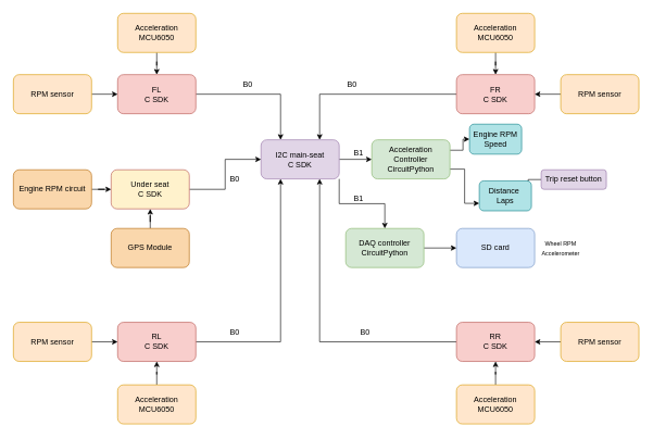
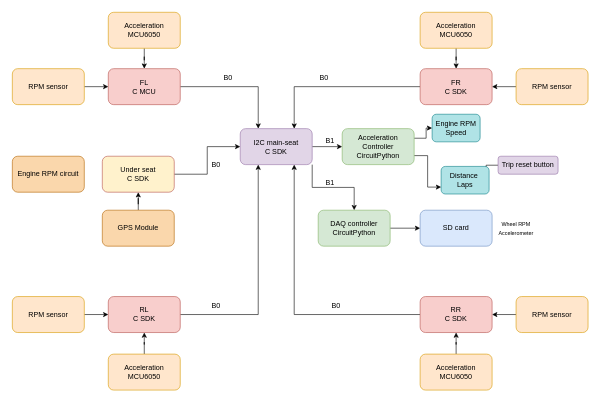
  <mxCell id="0" />
  <mxCell id="1" parent="0" />
  <mxCell id="2" style="edgeStyle=orthogonalEdgeStyle;rounded=0;orthogonalLoop=1;jettySize=auto;html=1;exitX=0;exitY=0.5;exitDx=0;exitDy=0;" parent="1" source="15" target="8" edge="1"><mxGeometry relative="1" as="geometry"><Array as="points"><mxPoint x="490" y="144" /></Array></mxGeometry></mxCell>
  <mxCell id="3" style="edgeStyle=orthogonalEdgeStyle;rounded=0;orthogonalLoop=1;jettySize=auto;html=1;exitX=1;exitY=0.5;exitDx=0;exitDy=0;entryX=0.25;entryY=0;entryDx=0;entryDy=0;" parent="1" source="9" target="8" edge="1"><mxGeometry relative="1" as="geometry" /></mxCell>
  <mxCell id="4" style="edgeStyle=orthogonalEdgeStyle;rounded=0;orthogonalLoop=1;jettySize=auto;html=1;exitX=1;exitY=0.5;exitDx=0;exitDy=0;entryX=0.25;entryY=1;entryDx=0;entryDy=0;" parent="1" source="17" target="8" edge="1"><mxGeometry relative="1" as="geometry" /></mxCell>
  <mxCell id="5" style="edgeStyle=orthogonalEdgeStyle;rounded=0;orthogonalLoop=1;jettySize=auto;html=1;exitX=0;exitY=0.5;exitDx=0;exitDy=0;entryX=0.75;entryY=1;entryDx=0;entryDy=0;" parent="1" source="16" target="8" edge="1"><mxGeometry relative="1" as="geometry" /></mxCell>
  <mxCell id="6" style="edgeStyle=orthogonalEdgeStyle;rounded=0;orthogonalLoop=1;jettySize=auto;html=1;exitX=1;exitY=1;exitDx=0;exitDy=0;" parent="1" source="8" target="14" edge="1"><mxGeometry relative="1" as="geometry" /></mxCell>
  <mxCell id="7" style="edgeStyle=orthogonalEdgeStyle;rounded=0;orthogonalLoop=1;jettySize=auto;html=1;entryX=0;entryY=0.5;entryDx=0;entryDy=0;" parent="1" source="8" target="12" edge="1"><mxGeometry relative="1" as="geometry" /></mxCell>
  <mxCell id="8" value="I2C main-seat&lt;br&gt;C SDK" style="rounded=1;whiteSpace=wrap;html=1;fillColor=#e1d5e7;strokeColor=#9673a6;" parent="1" vertex="1"><mxGeometry x="400" y="214" width="120" height="60" as="geometry" /></mxCell>
- <mxCell id="9" value="FL&lt;br&gt;C SDK" style="rounded=1;whiteSpace=wrap;html=1;fillColor=#f8cecc;strokeColor=#b85450;" parent="1" vertex="1"><mxGeometry x="180" y="114" width="120" height="60" as="geometry" /></mxCell>
+ <mxCell id="9" value="FL&lt;br&gt;C MCU" style="rounded=1;whiteSpace=wrap;html=1;fillColor=#f8cecc;strokeColor=#b85450;" parent="1" vertex="1"><mxGeometry x="180" y="114" width="120" height="60" as="geometry" /></mxCell>
  <mxCell id="10" style="edgeStyle=orthogonalEdgeStyle;rounded=0;orthogonalLoop=1;jettySize=auto;html=1;entryX=0;entryY=0.5;entryDx=0;entryDy=0;" parent="1" source="12" target="35" edge="1"><mxGeometry relative="1" as="geometry"><Array as="points"><mxPoint x="710" y="230" /><mxPoint x="710" y="213" /></Array></mxGeometry></mxCell>
  <mxCell id="11" style="edgeStyle=orthogonalEdgeStyle;rounded=0;orthogonalLoop=1;jettySize=auto;html=1;exitX=1;exitY=0.75;exitDx=0;exitDy=0;entryX=0;entryY=0.75;entryDx=0;entryDy=0;" edge="1" parent="1" source="12" target="51"><mxGeometry relative="1" as="geometry" /></mxCell>
  <mxCell id="12" value="Acceleration Controller&lt;br&gt;CircuitPython" style="rounded=1;whiteSpace=wrap;html=1;fillColor=#d5e8d4;strokeColor=#82b366;" parent="1" vertex="1"><mxGeometry x="570" y="214" width="120" height="60" as="geometry" /></mxCell>
  <mxCell id="13" style="edgeStyle=orthogonalEdgeStyle;rounded=0;orthogonalLoop=1;jettySize=auto;html=1;" parent="1" source="14" target="34" edge="1"><mxGeometry relative="1" as="geometry" /></mxCell>
  <mxCell id="14" value="DAQ controller&lt;br&gt;CircuitPython" style="rounded=1;whiteSpace=wrap;html=1;fillColor=#d5e8d4;strokeColor=#82b366;" parent="1" vertex="1"><mxGeometry x="530" y="350" width="120" height="60" as="geometry" /></mxCell>
  <mxCell id="15" value="FR&lt;br&gt;C SDK" style="rounded=1;whiteSpace=wrap;html=1;fillColor=#f8cecc;strokeColor=#b85450;" parent="1" vertex="1"><mxGeometry x="700" y="114" width="120" height="60" as="geometry" /></mxCell>
  <mxCell id="16" value="RR&lt;br&gt;C SDK" style="rounded=1;whiteSpace=wrap;html=1;fillColor=#f8cecc;strokeColor=#b85450;" parent="1" vertex="1"><mxGeometry x="700" y="494" width="120" height="60" as="geometry" /></mxCell>
  <mxCell id="17" value="RL&lt;br&gt;C SDK" style="rounded=1;whiteSpace=wrap;html=1;fillColor=#f8cecc;strokeColor=#b85450;" parent="1" vertex="1"><mxGeometry x="180" y="494" width="120" height="60" as="geometry" /></mxCell>
  <mxCell id="18" style="edgeStyle=orthogonalEdgeStyle;rounded=0;orthogonalLoop=1;jettySize=auto;html=1;entryX=0.5;entryY=0;entryDx=0;entryDy=0;" parent="1" source="19" target="9" edge="1"><mxGeometry relative="1" as="geometry" /></mxCell>
  <mxCell id="19" value="Acceleration&lt;br&gt;MCU6050" style="rounded=1;whiteSpace=wrap;html=1;fillColor=#ffe6cc;strokeColor=#d79b00;" parent="1" vertex="1"><mxGeometry x="180" y="20" width="120" height="60" as="geometry" /></mxCell>
  <mxCell id="20" style="edgeStyle=orthogonalEdgeStyle;rounded=0;orthogonalLoop=1;jettySize=auto;html=1;entryX=0;entryY=0.5;entryDx=0;entryDy=0;" parent="1" source="21" target="9" edge="1"><mxGeometry relative="1" as="geometry" /></mxCell>
  <mxCell id="21" value="RPM sensor" style="rounded=1;whiteSpace=wrap;html=1;fillColor=#ffe6cc;strokeColor=#d79b00;" parent="1" vertex="1"><mxGeometry x="20" y="114" width="120" height="60" as="geometry" /></mxCell>
  <mxCell id="22" style="edgeStyle=orthogonalEdgeStyle;rounded=0;orthogonalLoop=1;jettySize=auto;html=1;entryX=0.5;entryY=1;entryDx=0;entryDy=0;" parent="1" source="23" target="17" edge="1"><mxGeometry relative="1" as="geometry" /></mxCell>
  <mxCell id="23" value="Acceleration&lt;br&gt;MCU6050" style="rounded=1;whiteSpace=wrap;html=1;fillColor=#ffe6cc;strokeColor=#d79b00;" parent="1" vertex="1"><mxGeometry x="180" y="590" width="120" height="60" as="geometry" /></mxCell>
  <mxCell id="24" style="edgeStyle=orthogonalEdgeStyle;rounded=0;orthogonalLoop=1;jettySize=auto;html=1;entryX=0.5;entryY=0;entryDx=0;entryDy=0;" parent="1" source="25" target="15" edge="1"><mxGeometry relative="1" as="geometry" /></mxCell>
  <mxCell id="25" value="Acceleration&lt;br&gt;MCU6050" style="rounded=1;whiteSpace=wrap;html=1;fillColor=#ffe6cc;strokeColor=#d79b00;" parent="1" vertex="1"><mxGeometry x="700" y="20" width="120" height="60" as="geometry" /></mxCell>
  <mxCell id="26" style="edgeStyle=orthogonalEdgeStyle;rounded=0;orthogonalLoop=1;jettySize=auto;html=1;entryX=0.5;entryY=1;entryDx=0;entryDy=0;" parent="1" source="27" target="16" edge="1"><mxGeometry relative="1" as="geometry" /></mxCell>
  <mxCell id="27" value="Acceleration&lt;br&gt;MCU6050" style="rounded=1;whiteSpace=wrap;html=1;fillColor=#ffe6cc;strokeColor=#d79b00;" parent="1" vertex="1"><mxGeometry x="700" y="590" width="120" height="60" as="geometry" /></mxCell>
  <mxCell id="28" style="edgeStyle=orthogonalEdgeStyle;rounded=0;orthogonalLoop=1;jettySize=auto;html=1;" parent="1" source="29" target="15" edge="1"><mxGeometry relative="1" as="geometry" /></mxCell>
  <mxCell id="29" value="RPM sensor" style="rounded=1;whiteSpace=wrap;html=1;fillColor=#ffe6cc;strokeColor=#d79b00;" parent="1" vertex="1"><mxGeometry x="860" y="114" width="120" height="60" as="geometry" /></mxCell>
  <mxCell id="30" style="edgeStyle=orthogonalEdgeStyle;rounded=0;orthogonalLoop=1;jettySize=auto;html=1;entryX=0;entryY=0.5;entryDx=0;entryDy=0;" parent="1" source="31" target="17" edge="1"><mxGeometry relative="1" as="geometry" /></mxCell>
  <mxCell id="31" value="RPM sensor" style="rounded=1;whiteSpace=wrap;html=1;fillColor=#ffe6cc;strokeColor=#d79b00;" parent="1" vertex="1"><mxGeometry x="20" y="494" width="120" height="60" as="geometry" /></mxCell>
  <mxCell id="32" style="edgeStyle=orthogonalEdgeStyle;rounded=0;orthogonalLoop=1;jettySize=auto;html=1;" parent="1" source="33" target="16" edge="1"><mxGeometry relative="1" as="geometry" /></mxCell>
  <mxCell id="33" value="RPM sensor" style="rounded=1;whiteSpace=wrap;html=1;fillColor=#ffe6cc;strokeColor=#d79b00;" parent="1" vertex="1"><mxGeometry x="860" y="494" width="120" height="60" as="geometry" /></mxCell>
  <mxCell id="34" value="SD card" style="rounded=1;whiteSpace=wrap;html=1;fillColor=#dae8fc;strokeColor=#6c8ebf;" parent="1" vertex="1"><mxGeometry x="700" y="350" width="120" height="60" as="geometry" /></mxCell>
  <mxCell id="35" value="Engine RPM&lt;br&gt;Speed" style="rounded=1;whiteSpace=wrap;html=1;fillColor=#b0e3e6;strokeColor=#0e8088;" parent="1" vertex="1"><mxGeometry x="720" y="190" width="80" height="46" as="geometry" /></mxCell>
- <mxCell id="36" style="edgeStyle=orthogonalEdgeStyle;rounded=0;orthogonalLoop=1;jettySize=auto;html=1;entryX=0;entryY=0.5;entryDx=0;entryDy=0;" parent="1" source="37" target="39" edge="1"><mxGeometry relative="1" as="geometry" /></mxCell>
  <mxCell id="37" value="Engine RPM circuit" style="rounded=1;whiteSpace=wrap;html=1;fillColor=#fad7ac;strokeColor=#b46504;" parent="1" vertex="1"><mxGeometry x="20" y="260" width="120" height="60" as="geometry" /></mxCell>
  <mxCell id="38" style="edgeStyle=orthogonalEdgeStyle;rounded=0;orthogonalLoop=1;jettySize=auto;html=1;entryX=0;entryY=0.5;entryDx=0;entryDy=0;" parent="1" source="39" target="8" edge="1"><mxGeometry relative="1" as="geometry" /></mxCell>
  <mxCell id="39" value="Under seat&lt;br&gt;C SDK&lt;br&gt;" style="rounded=1;whiteSpace=wrap;html=1;fillColor=#fff2cc;strokeColor=#b85450;" parent="1" vertex="1"><mxGeometry x="170" y="260" width="120" height="60" as="geometry" /></mxCell>
  <mxCell id="40" style="edgeStyle=orthogonalEdgeStyle;rounded=0;orthogonalLoop=1;jettySize=auto;html=1;entryX=0.5;entryY=1;entryDx=0;entryDy=0;" parent="1" source="41" target="39" edge="1"><mxGeometry relative="1" as="geometry" /></mxCell>
  <mxCell id="41" value="GPS Module" style="rounded=1;whiteSpace=wrap;html=1;fillColor=#fad7ac;strokeColor=#b46504;" parent="1" vertex="1"><mxGeometry x="170" y="350" width="120" height="60" as="geometry" /></mxCell>
  <mxCell id="42" value="B0" style="text;html=1;strokeColor=none;fillColor=none;align=center;verticalAlign=middle;whiteSpace=wrap;rounded=0;" parent="1" vertex="1"><mxGeometry x="350" y="114" width="60" height="30" as="geometry" /></mxCell>
  <mxCell id="43" value="B0" style="text;html=1;strokeColor=none;fillColor=none;align=center;verticalAlign=middle;whiteSpace=wrap;rounded=0;" parent="1" vertex="1"><mxGeometry x="330" y="260" width="60" height="30" as="geometry" /></mxCell>
  <mxCell id="44" value="B0" style="text;html=1;strokeColor=none;fillColor=none;align=center;verticalAlign=middle;whiteSpace=wrap;rounded=0;" parent="1" vertex="1"><mxGeometry x="510" y="114" width="60" height="30" as="geometry" /></mxCell>
  <mxCell id="45" value="B0" style="text;html=1;strokeColor=none;fillColor=none;align=center;verticalAlign=middle;whiteSpace=wrap;rounded=0;" parent="1" vertex="1"><mxGeometry x="330" y="494" width="60" height="30" as="geometry" /></mxCell>
  <mxCell id="46" value="B0" style="text;html=1;strokeColor=none;fillColor=none;align=center;verticalAlign=middle;whiteSpace=wrap;rounded=0;" parent="1" vertex="1"><mxGeometry x="530" y="494" width="60" height="30" as="geometry" /></mxCell>
  <mxCell id="47" value="B1" style="text;html=1;strokeColor=none;fillColor=none;align=center;verticalAlign=middle;whiteSpace=wrap;rounded=0;" parent="1" vertex="1"><mxGeometry x="520" y="220" width="60" height="30" as="geometry" /></mxCell>
  <mxCell id="48" value="B1" style="text;html=1;strokeColor=none;fillColor=none;align=center;verticalAlign=middle;whiteSpace=wrap;rounded=0;" parent="1" vertex="1"><mxGeometry x="520" y="290" width="60" height="30" as="geometry" /></mxCell>
  <mxCell id="49" style="edgeStyle=orthogonalEdgeStyle;rounded=0;orthogonalLoop=1;jettySize=auto;html=1;entryX=1;entryY=0.5;entryDx=0;entryDy=0;fontSize=9;" edge="1" parent="1" source="50" target="51"><mxGeometry relative="1" as="geometry" /></mxCell>
  <mxCell id="50" value="Trip reset button" style="rounded=1;whiteSpace=wrap;html=1;fillColor=#e1d5e7;strokeColor=#9673a6;" vertex="1" parent="1"><mxGeometry x="830" y="260" width="100" height="30" as="geometry" /></mxCell>
  <mxCell id="51" value="Distance&amp;nbsp;&lt;br&gt;Laps" style="rounded=1;whiteSpace=wrap;html=1;fillColor=#b0e3e6;strokeColor=#0e8088;" vertex="1" parent="1"><mxGeometry x="735" y="277" width="80" height="46" as="geometry" /></mxCell>
  <mxCell id="52" value="&lt;font style=&quot;font-size: 9px&quot;&gt;Wheel RPM&lt;br&gt;Accelerometer&lt;/font&gt;" style="text;html=1;strokeColor=none;fillColor=none;align=center;verticalAlign=middle;whiteSpace=wrap;rounded=0;" vertex="1" parent="1"><mxGeometry x="810" y="355" width="100" height="50" as="geometry" /></mxCell>
